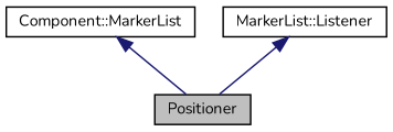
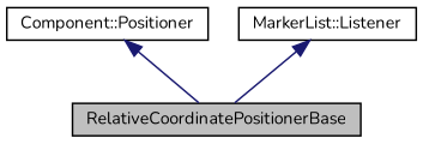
  digraph {
    fontname=Nunito
    node [color=black fontname=Nunito fontsize=10 shape=record]
    edge [color=midnightblue dir=back fontname=Nunito fontsize=10 labelfontname=Helvetica labelfontsize=10 style=solid]
-   n1 [fillcolor=grey75 fontcolor=black height=0.2 label=Positioner style=filled width=0.4]
-   n2 [height=0.2 label="Component::MarkerList" width=0.4]
+   n1 [fillcolor=grey75 fontcolor=black height=0.2 label=RelativeCoordinatePositionerBase style=filled width=0.4]
+   n2 [height=0.2 label="Component::Positioner" width=0.4]
    n3 [height=0.2 label="MarkerList::Listener" width=0.4]
    n2 -> n1
    n3 -> n1
  }
